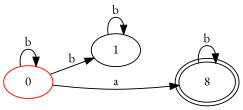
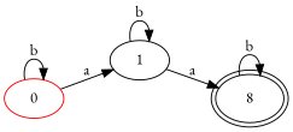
  digraph {
    fontname="EB Garamond"
    rankdir=LR
    node [fontname="EB Garamond"]
    edge [fontname="EB Garamond"]
    n1 [color=red label=0]
    n2 [label=1]
    n3 [label=8 peripheries=2]
    n1 -> n1 [label=b]
-   n1 -> n2 [label=b]
+   n1 -> n2 [label=a]
    n2 -> n2 [label=b]
-   n1 -> n3 [label=a]
+   n2 -> n3 [label=a]
    n3 -> n3 [label=b]
  }
